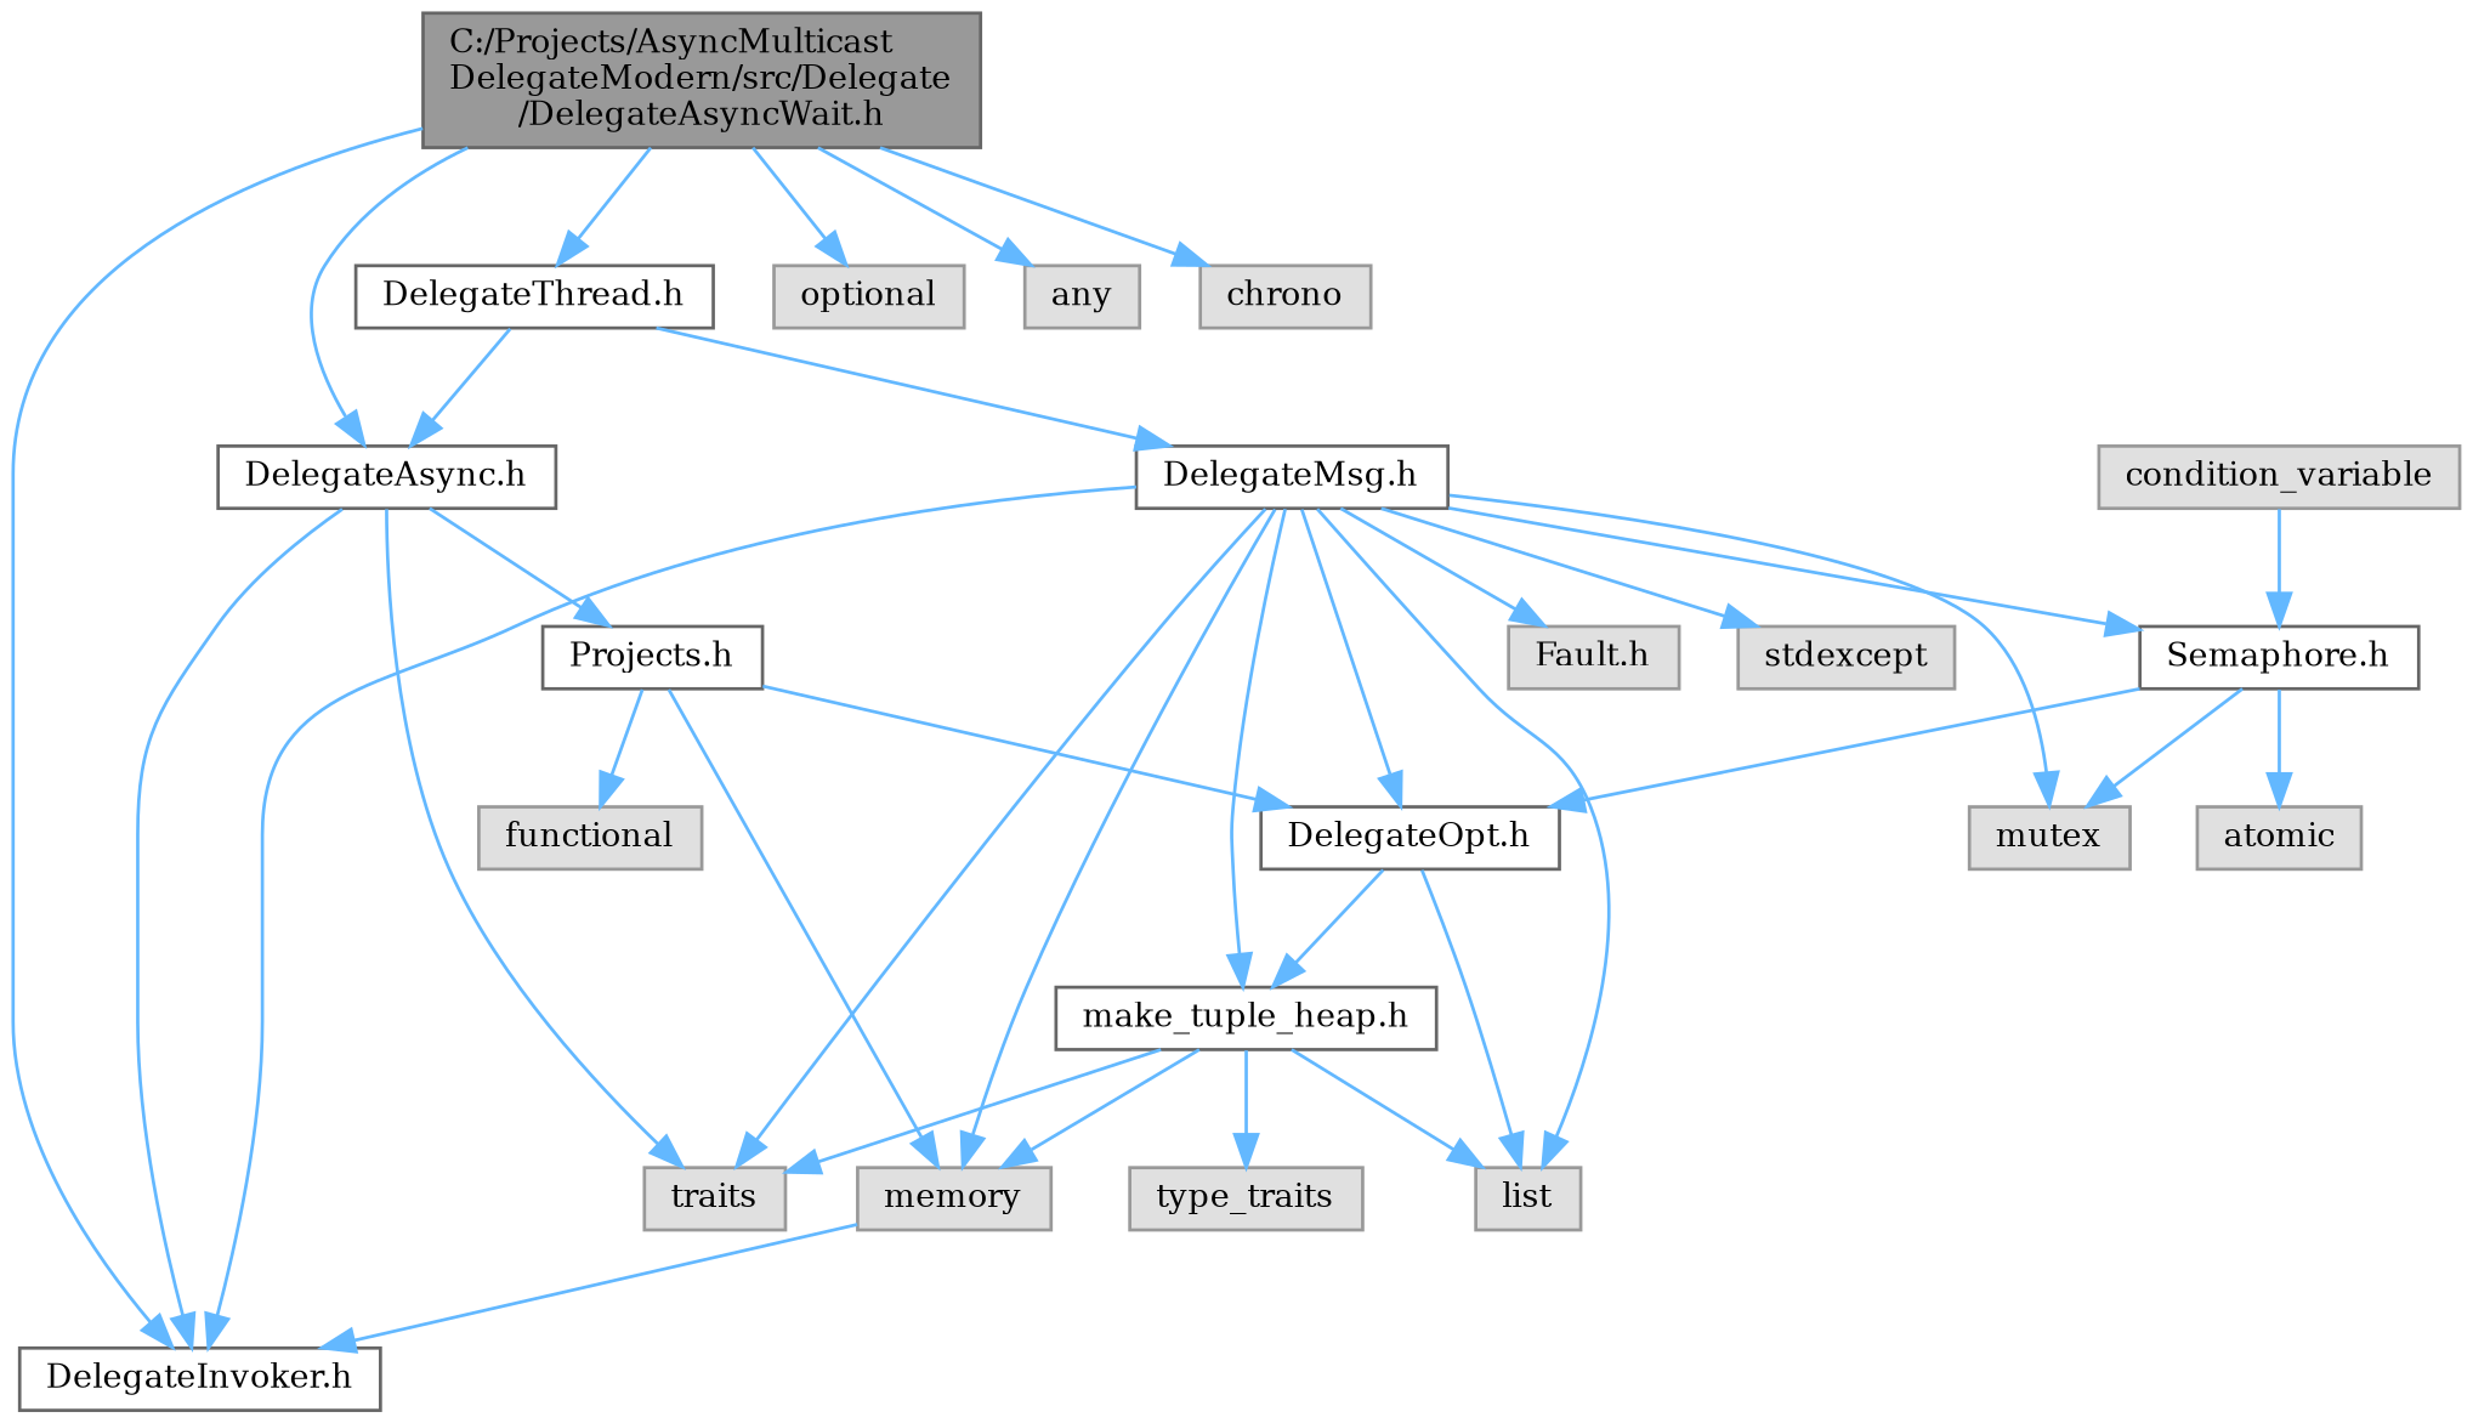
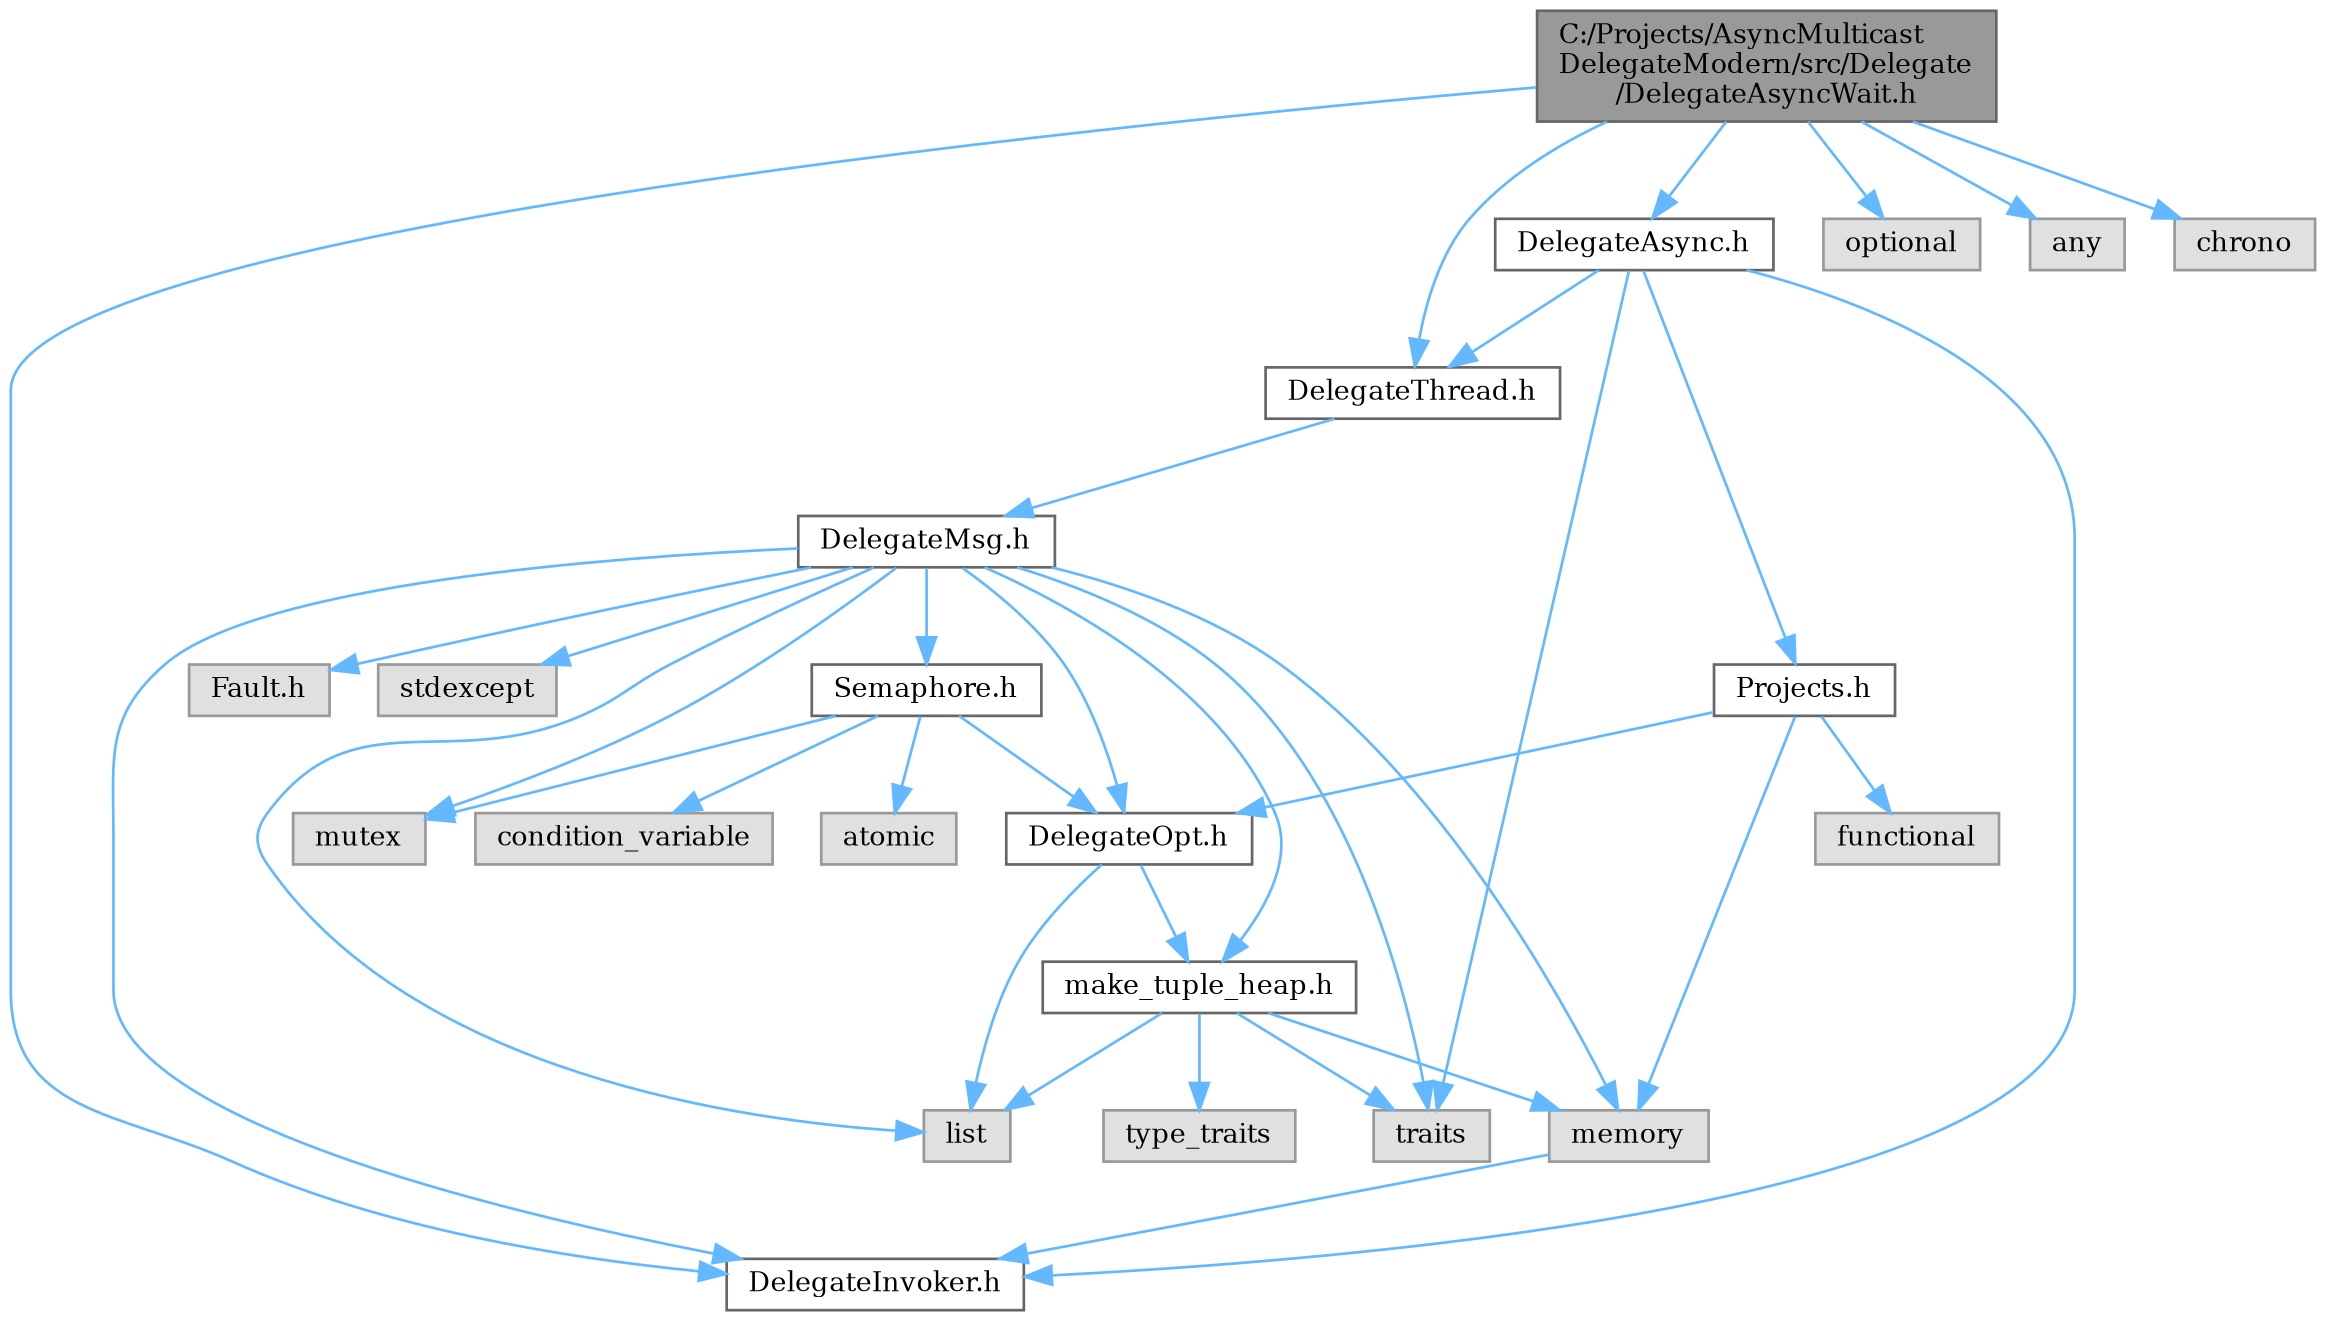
  digraph {
    fontname="DejaVu Serif"
    node [color=grey60 fillcolor="#E0E0E0" fontname="DejaVu Serif" fontsize=10 shape=box style=filled]
    edge [color=steelblue1 fontname="DejaVu Serif" fontsize=10 labelfontname=Helvetica labelfontsize=10 style=solid]
    n1 [color=gray40 fillcolor=grey60 fontcolor=black height=0.2 label="C:/Projects/AsyncMulticast\lDelegateModern/src/Delegate\l/DelegateAsyncWait.h" width=0.4]
    n2 [color=grey40 fillcolor=white height=0.2 label="DelegateAsync.h" width=0.4]
    n3 [color=grey40 fillcolor=white height=0.2 label="DelegateThread.h" width=0.4]
    n4 [color=grey40 fillcolor=white height=0.2 label="DelegateInvoker.h" width=0.4]
    n5 [height=0.2 label=optional width=0.4]
    n6 [height=0.2 label=any width=0.4]
    n7 [height=0.2 label=chrono width=0.4]
    n8 [color=grey40 fillcolor=white height=0.2 label="Projects.h" width=0.4]
    n9 [height=0.2 label=traits width=0.4]
    n10 [color=grey40 fillcolor=white height=0.2 label="DelegateMsg.h" width=0.4]
    n11 [height=0.2 label=functional width=0.4]
    n12 [height=0.2 label=memory width=0.4]
    n13 [color=grey40 fillcolor=white height=0.2 label="DelegateOpt.h" width=0.4]
    n14 [height=0.2 label=list width=0.4]
    n15 [color=grey40 fillcolor=white height=0.2 label="make_tuple_heap.h" width=0.4]
    n16 [height=0.2 label="Fault.h" width=0.4]
    n17 [color=grey40 fillcolor=white height=0.2 label="Semaphore.h" width=0.4]
    n18 [height=0.2 label=mutex width=0.4]
    n19 [height=0.2 label=stdexcept width=0.4]
    n20 [height=0.2 label=condition_variable width=0.4]
    n21 [height=0.2 label=atomic width=0.4]
    n22 [height=0.2 label=type_traits width=0.4]
    n1 -> n2
    n1 -> n3
    n1 -> n4
    n1 -> n5
    n1 -> n6
    n1 -> n7
-   n3 -> n2
+   n2 -> n3
    n2 -> n4
    n2 -> n8
    n2 -> n9
    n3 -> n10
    n8 -> n11
    n8 -> n12
    n8 -> n13
    n10 -> n4
    n10 -> n9
    n10 -> n12
    n10 -> n13
    n10 -> n14
    n10 -> n15
    n10 -> n16
    n10 -> n17
    n10 -> n18
    n10 -> n19
    n12 -> n4
    n13 -> n14
    n13 -> n15
    n15 -> n9
    n15 -> n12
    n15 -> n14
    n15 -> n22
    n17 -> n13
    n17 -> n18
-   n20 -> n17
+   n17 -> n20
    n17 -> n21
  }
